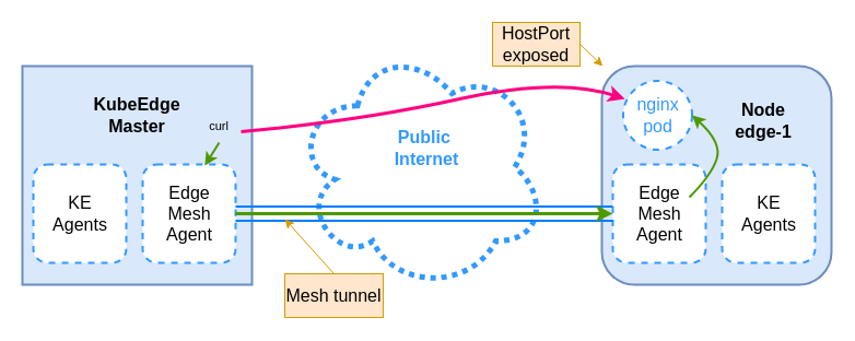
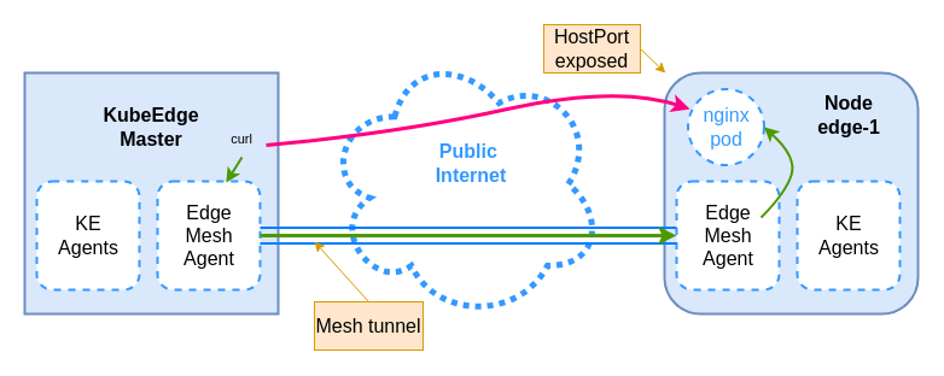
  <mxCell id="0" />
  <mxCell id="1" parent="0" />
  <mxCell id="2" value="" style="rounded=0;whiteSpace=wrap;html=1;fontSize=16;fillColor=#dae8fc;strokeColor=#6c8ebf;strokeWidth=2;" vertex="1" parent="1"><mxGeometry x="20" y="60" width="210" height="200" as="geometry" /></mxCell>
  <mxCell id="3" value="&lt;font style=&quot;font-size: 16px&quot;&gt;KubeEdge&lt;br&gt;Master&lt;/font&gt;" style="text;html=1;strokeColor=none;fillColor=none;align=center;verticalAlign=middle;whiteSpace=wrap;rounded=0;fontStyle=1" vertex="1" parent="1"><mxGeometry x="95" y="90" width="60" height="30" as="geometry" /></mxCell>
  <mxCell id="4" value="" style="rounded=1;whiteSpace=wrap;html=1;fontSize=16;strokeWidth=2;dashed=1;strokeColor=#3399FF;" vertex="1" parent="1"><mxGeometry x="30" y="150" width="85" height="90" as="geometry" /></mxCell>
  <mxCell id="5" value="" style="rounded=1;whiteSpace=wrap;html=1;fontSize=16;strokeWidth=2;dashed=1;strokeColor=#3399FF;" vertex="1" parent="1"><mxGeometry x="130" y="150" width="85" height="90" as="geometry" /></mxCell>
  <mxCell id="6" value="KE&lt;br&gt;Agents" style="text;html=1;strokeColor=none;fillColor=none;align=center;verticalAlign=middle;whiteSpace=wrap;rounded=0;dashed=1;fontSize=16;" vertex="1" parent="1"><mxGeometry x="42.5" y="180" width="60" height="30" as="geometry" /></mxCell>
  <mxCell id="7" value="Edge&lt;br&gt;Mesh&lt;br&gt;Agent" style="text;html=1;strokeColor=none;fillColor=none;align=center;verticalAlign=middle;whiteSpace=wrap;rounded=0;dashed=1;fontSize=16;" vertex="1" parent="1"><mxGeometry x="142.5" y="180" width="60" height="30" as="geometry" /></mxCell>
  <mxCell id="8" value="" style="ellipse;shape=cloud;whiteSpace=wrap;html=1;fontSize=16;strokeColor=#3399FF;strokeWidth=5;dashed=1;dashPattern=1 1;" vertex="1" parent="1"><mxGeometry x="269" y="40" width="230" height="225" as="geometry" /></mxCell>
  <mxCell id="9" value="&lt;font color=&quot;#3399ff&quot;&gt;Public&amp;nbsp;&lt;br&gt;Internet&lt;/font&gt;" style="text;html=1;strokeColor=none;fillColor=none;align=center;verticalAlign=middle;whiteSpace=wrap;rounded=0;dashed=1;dashPattern=1 1;fontSize=16;fontStyle=1" vertex="1" parent="1"><mxGeometry x="360" y="120" width="60" height="30" as="geometry" /></mxCell>
  <mxCell id="10" value="" style="rounded=1;whiteSpace=wrap;html=1;fontSize=16;strokeColor=#6c8ebf;strokeWidth=2;fillColor=#dae8fc;" vertex="1" parent="1"><mxGeometry x="550" y="60" width="210" height="200" as="geometry" /></mxCell>
- <mxCell id="11" value="&lt;span style=&quot;font-size: 16px&quot;&gt;Node&lt;br&gt;edge-1&lt;/span&gt;" style="text;html=1;strokeColor=none;fillColor=none;align=center;verticalAlign=middle;whiteSpace=wrap;rounded=0;fontStyle=1" vertex="1" parent="1"><mxGeometry x="667.5" y="95" width="60" height="30" as="geometry" /></mxCell>
+ <mxCell id="11" value="&lt;span style=&quot;font-size: 16px&quot;&gt;Node&lt;br&gt;edge-1&lt;/span&gt;" style="text;html=1;strokeColor=none;fillColor=none;align=center;verticalAlign=middle;whiteSpace=wrap;rounded=0;fontStyle=1" vertex="1" parent="1"><mxGeometry x="672.5" y="80" width="60" height="30" as="geometry" /></mxCell>
  <mxCell id="12" value="" style="rounded=1;whiteSpace=wrap;html=1;fontSize=16;strokeWidth=2;dashed=1;strokeColor=#3399FF;" vertex="1" parent="1"><mxGeometry x="660" y="150" width="85" height="90" as="geometry" /></mxCell>
  <mxCell id="13" value="" style="rounded=1;whiteSpace=wrap;html=1;fontSize=16;strokeWidth=2;dashed=1;strokeColor=#3399FF;" vertex="1" parent="1"><mxGeometry x="560" y="150" width="85" height="90" as="geometry" /></mxCell>
  <mxCell id="14" value="KE&lt;br&gt;Agents" style="text;html=1;strokeColor=none;fillColor=none;align=center;verticalAlign=middle;whiteSpace=wrap;rounded=0;dashed=1;fontSize=16;" vertex="1" parent="1"><mxGeometry x="672.5" y="180" width="60" height="30" as="geometry" /></mxCell>
  <mxCell id="15" value="Edge&lt;br&gt;Mesh&lt;br&gt;Agent" style="text;html=1;strokeColor=none;fillColor=none;align=center;verticalAlign=middle;whiteSpace=wrap;rounded=0;dashed=1;fontSize=16;" vertex="1" parent="1"><mxGeometry x="572.5" y="180" width="60" height="30" as="geometry" /></mxCell>
  <mxCell id="16" value="" style="shape=link;html=1;rounded=0;fontSize=16;fontColor=#3399FF;strokeColor=#007FFF;targetPerimeterSpacing=0;endSize=6;startSize=6;exitX=1;exitY=0.5;exitDx=0;exitDy=0;strokeWidth=2;arcSize=20;width=12;shadow=0;" edge="1" parent="1" source="5" target="13"><mxGeometry width="100" relative="1" as="geometry"><mxPoint x="220" y="195" as="sourcePoint" /><mxPoint x="310" y="320" as="targetPoint" /></mxGeometry></mxCell>
  <mxCell id="17" value="Mesh tunnel" style="text;html=1;strokeColor=#d79b00;fillColor=#ffe6cc;align=center;verticalAlign=middle;whiteSpace=wrap;rounded=0;fontSize=16;" vertex="1" parent="1"><mxGeometry x="260" y="250" width="90" height="40" as="geometry" /></mxCell>
  <mxCell id="18" value="" style="endArrow=classic;html=1;rounded=0;shadow=0;fontSize=16;fontColor=#3399FF;startSize=6;endSize=6;targetPerimeterSpacing=0;strokeColor=#d79b00;strokeWidth=1;exitX=0.5;exitY=0;exitDx=0;exitDy=0;fillColor=#ffe6cc;" edge="1" parent="1" source="17"><mxGeometry width="50" height="50" relative="1" as="geometry"><mxPoint x="190" y="330" as="sourcePoint" /><mxPoint x="260" y="200" as="targetPoint" /></mxGeometry></mxCell>
  <mxCell id="19" value="nginx&lt;br&gt;pod" style="ellipse;whiteSpace=wrap;html=1;aspect=fixed;fontSize=16;fontColor=#3399FF;strokeColor=#3399FF;strokeWidth=2;dashed=1;" vertex="1" parent="1"><mxGeometry x="569.5" y="73.5" width="63" height="63" as="geometry" /></mxCell>
  <mxCell id="20" value="" style="curved=1;endArrow=classic;html=1;rounded=0;shadow=0;fontSize=16;fontColor=#009900;startSize=6;endSize=6;targetPerimeterSpacing=0;strokeColor=#FF0080;strokeWidth=3;entryX=0.024;entryY=0.262;entryDx=0;entryDy=0;entryPerimeter=0;" edge="1" parent="1" target="19"><mxGeometry width="50" height="50" relative="1" as="geometry"><mxPoint x="220" y="120" as="sourcePoint" /><mxPoint x="270" y="70" as="targetPoint" /><Array as="points"><mxPoint x="330" y="110" /><mxPoint x="510" y="70" /></Array></mxGeometry></mxCell>
  <mxCell id="21" value="HostPort&lt;br&gt;exposed" style="text;html=1;strokeColor=#d79b00;fillColor=#ffe6cc;align=center;verticalAlign=middle;whiteSpace=wrap;rounded=0;fontSize=16;" vertex="1" parent="1"><mxGeometry x="450" y="20" width="80" height="40" as="geometry" /></mxCell>
  <mxCell id="22" value="" style="endArrow=classic;html=1;rounded=0;shadow=0;fontSize=16;fontColor=#000000;startSize=6;endSize=6;targetPerimeterSpacing=0;strokeColor=#d79b00;strokeWidth=1;exitX=1;exitY=0.5;exitDx=0;exitDy=0;fillColor=#ffe6cc;" edge="1" parent="1" source="21" target="10"><mxGeometry width="50" height="50" relative="1" as="geometry"><mxPoint x="570" y="50" as="sourcePoint" /><mxPoint x="620" as="targetPoint" y="0" /></mxGeometry></mxCell>
  <mxCell id="23" value="" style="endArrow=classic;html=1;rounded=0;shadow=0;fontSize=16;fontColor=#000000;startSize=6;endSize=6;targetPerimeterSpacing=0;strokeColor=#4D9900;strokeWidth=3;entryX=0;entryY=0.5;entryDx=0;entryDy=0;exitX=1;exitY=0.5;exitDx=0;exitDy=0;" edge="1" parent="1" source="5" target="13"><mxGeometry width="50" height="50" relative="1" as="geometry"><mxPoint x="260" y="180" as="sourcePoint" /><mxPoint x="260" y="170" as="targetPoint" /></mxGeometry></mxCell>
  <mxCell id="24" value="" style="endArrow=classic;html=1;rounded=0;shadow=0;fontSize=16;fontColor=#000000;startSize=6;endSize=6;targetPerimeterSpacing=0;strokeColor=#4D9900;strokeWidth=2;entryX=0.669;entryY=0.012;entryDx=0;entryDy=0;entryPerimeter=0;exitX=0.5;exitY=1;exitDx=0;exitDy=0;" edge="1" parent="1" source="25" target="5"><mxGeometry width="50" height="50" relative="1" as="geometry"><mxPoint x="194" y="121" as="sourcePoint" /><mxPoint x="240" y="120" as="targetPoint" /></mxGeometry></mxCell>
  <mxCell id="25" value="curl" style="text;html=1;strokeColor=none;fillColor=none;align=center;verticalAlign=middle;whiteSpace=wrap;rounded=0;fontSize=11;fontColor=#000000;" vertex="1" parent="1"><mxGeometry x="170" y="100" width="60" height="30" as="geometry" /></mxCell>
  <mxCell id="26" value="" style="curved=1;endArrow=classic;html=1;rounded=0;shadow=0;fontSize=11;fontColor=#000000;startSize=6;endSize=6;targetPerimeterSpacing=0;strokeColor=#4D9900;strokeWidth=2;entryX=1;entryY=0.5;entryDx=0;entryDy=0;" edge="1" parent="1" target="19"><mxGeometry width="50" height="50" relative="1" as="geometry"><mxPoint x="630" y="180" as="sourcePoint" /><mxPoint x="680" y="130" as="targetPoint" /><Array as="points"><mxPoint x="650" y="160" /><mxPoint x="660" y="130" /></Array></mxGeometry></mxCell>
